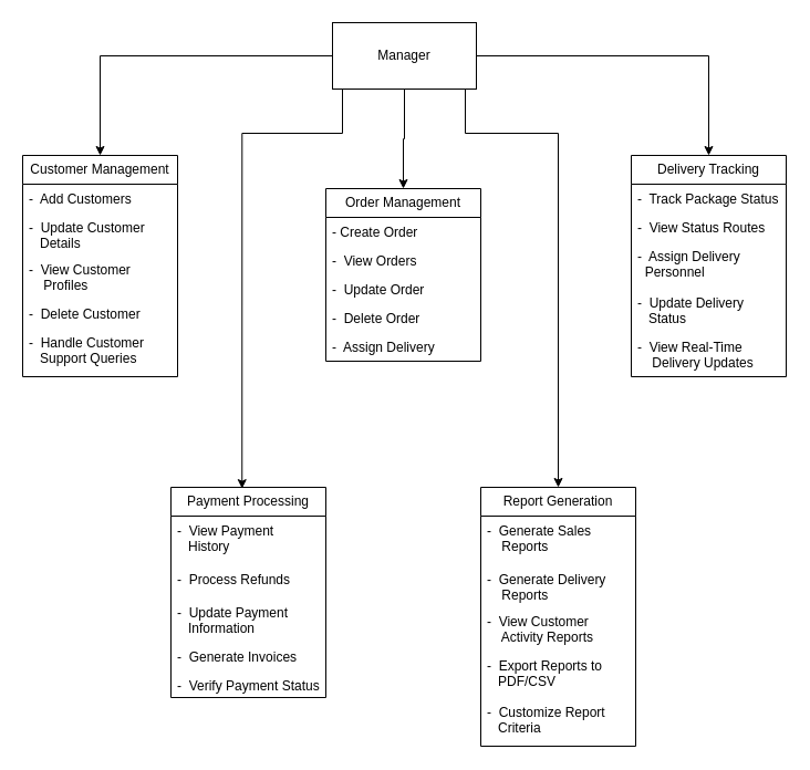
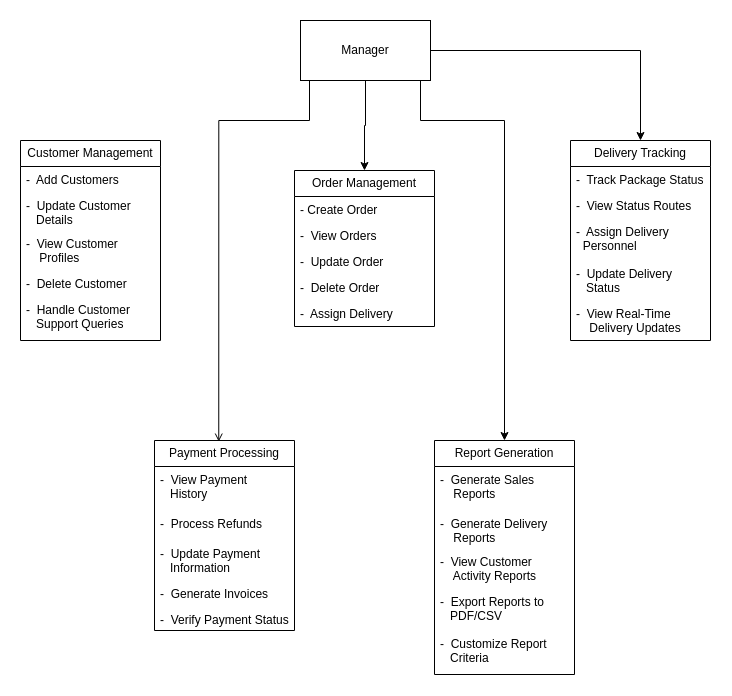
  <mxCell id="0" />
  <mxCell id="1" parent="0" />
  <mxCell id="2" style="edgeStyle=orthogonalEdgeStyle;rounded=0;orthogonalLoop=1;jettySize=auto;html=1;exitX=1;exitY=0.5;exitDx=0;exitDy=0;entryX=0.5;entryY=0;entryDx=0;entryDy=0;" edge="1" parent="1" source="6" target="13"><mxGeometry relative="1" as="geometry" /></mxCell>
  <mxCell id="3" style="edgeStyle=orthogonalEdgeStyle;rounded=0;orthogonalLoop=1;jettySize=auto;html=1;exitX=0.5;exitY=1;exitDx=0;exitDy=0;entryX=0.5;entryY=0;entryDx=0;entryDy=0;" edge="1" parent="1" source="6" target="7"><mxGeometry relative="1" as="geometry" /></mxCell>
- <mxCell id="4" style="edgeStyle=orthogonalEdgeStyle;rounded=0;orthogonalLoop=1;jettySize=auto;html=1;exitX=0;exitY=0.5;exitDx=0;exitDy=0;entryX=0.5;entryY=0;entryDx=0;entryDy=0;" edge="1" parent="1" source="6" target="19"><mxGeometry relative="1" as="geometry" /></mxCell>
  <mxCell id="5" style="edgeStyle=orthogonalEdgeStyle;rounded=0;orthogonalLoop=1;jettySize=auto;html=1;exitX=1;exitY=1;exitDx=0;exitDy=0;entryX=0.5;entryY=0;entryDx=0;entryDy=0;" edge="1" parent="1" source="6" target="31"><mxGeometry relative="1" as="geometry"><Array as="points"><mxPoint x="420" y="120" /><mxPoint x="504" y="120" /></Array></mxGeometry></mxCell>
  <mxCell id="6" value="Manager" style="html=1;whiteSpace=wrap;" vertex="1" parent="1"><mxGeometry x="300" y="20" width="130" height="60" as="geometry" /></mxCell>
  <mxCell id="7" value="Order Management" style="swimlane;fontStyle=0;childLayout=stackLayout;horizontal=1;startSize=26;fillColor=none;horizontalStack=0;resizeParent=1;resizeParentMax=0;resizeLast=0;collapsible=1;marginBottom=0;whiteSpace=wrap;html=1;" vertex="1" parent="1"><mxGeometry x="294" y="170" width="140" height="156" as="geometry" /></mxCell>
  <mxCell id="8" value="- Create Order&amp;nbsp;&amp;nbsp;&lt;div&gt;&lt;br&gt;&lt;/div&gt;" style="text;strokeColor=none;fillColor=none;align=left;verticalAlign=top;spacingLeft=4;spacingRight=4;overflow=hidden;rotatable=0;points=[[0,0.5],[1,0.5]];portConstraint=eastwest;whiteSpace=wrap;html=1;" vertex="1" parent="7"><mxGeometry y="26" width="140" height="26" as="geometry" /></mxCell>
  <mxCell id="9" value="-&amp;nbsp; View Orders&amp;nbsp;&amp;nbsp;&lt;div&gt;&lt;br&gt;&lt;/div&gt;" style="text;strokeColor=none;fillColor=none;align=left;verticalAlign=top;spacingLeft=4;spacingRight=4;overflow=hidden;rotatable=0;points=[[0,0.5],[1,0.5]];portConstraint=eastwest;whiteSpace=wrap;html=1;" vertex="1" parent="7"><mxGeometry y="52" width="140" height="26" as="geometry" /></mxCell>
  <mxCell id="10" value="-&amp;nbsp; Update Order&amp;nbsp; &amp;nbsp;&lt;div&gt;&lt;br&gt;&lt;/div&gt;" style="text;strokeColor=none;fillColor=none;align=left;verticalAlign=top;spacingLeft=4;spacingRight=4;overflow=hidden;rotatable=0;points=[[0,0.5],[1,0.5]];portConstraint=eastwest;whiteSpace=wrap;html=1;" vertex="1" parent="7"><mxGeometry y="78" width="140" height="26" as="geometry" /></mxCell>
  <mxCell id="11" value="-&amp;nbsp; Delete Order&lt;div&gt;&lt;br&gt;&lt;/div&gt;" style="text;strokeColor=none;fillColor=none;align=left;verticalAlign=top;spacingLeft=4;spacingRight=4;overflow=hidden;rotatable=0;points=[[0,0.5],[1,0.5]];portConstraint=eastwest;whiteSpace=wrap;html=1;" vertex="1" parent="7"><mxGeometry y="104" width="140" height="26" as="geometry" /></mxCell>
  <mxCell id="12" value="-&amp;nbsp; Assign Delivery&lt;div&gt;&lt;br&gt;&lt;/div&gt;" style="text;strokeColor=none;fillColor=none;align=left;verticalAlign=top;spacingLeft=4;spacingRight=4;overflow=hidden;rotatable=0;points=[[0,0.5],[1,0.5]];portConstraint=eastwest;whiteSpace=wrap;html=1;" vertex="1" parent="7"><mxGeometry y="130" width="140" height="26" as="geometry" /></mxCell>
  <mxCell id="13" value="Delivery Tracking" style="swimlane;fontStyle=0;childLayout=stackLayout;horizontal=1;startSize=26;fillColor=none;horizontalStack=0;resizeParent=1;resizeParentMax=0;resizeLast=0;collapsible=1;marginBottom=0;whiteSpace=wrap;html=1;" vertex="1" parent="1"><mxGeometry x="570" y="140" width="140" height="200" as="geometry" /></mxCell>
  <mxCell id="14" value="&lt;div&gt;-&amp;nbsp; Track Package Status&lt;/div&gt;" style="text;strokeColor=none;fillColor=none;align=left;verticalAlign=top;spacingLeft=4;spacingRight=4;overflow=hidden;rotatable=0;points=[[0,0.5],[1,0.5]];portConstraint=eastwest;whiteSpace=wrap;html=1;" vertex="1" parent="13"><mxGeometry y="26" width="140" height="26" as="geometry" /></mxCell>
  <mxCell id="15" value="-&amp;nbsp; View Status Routes&amp;nbsp;&lt;div&gt;&lt;br&gt;&lt;/div&gt;" style="text;strokeColor=none;fillColor=none;align=left;verticalAlign=top;spacingLeft=4;spacingRight=4;overflow=hidden;rotatable=0;points=[[0,0.5],[1,0.5]];portConstraint=eastwest;whiteSpace=wrap;html=1;" vertex="1" parent="13"><mxGeometry y="52" width="140" height="26" as="geometry" /></mxCell>
  <mxCell id="16" value="-&amp;nbsp; Assign Delivery&amp;nbsp; &amp;nbsp; &amp;nbsp; &amp;nbsp; &amp;nbsp; &amp;nbsp; &amp;nbsp; Personnel&amp;nbsp; &amp;nbsp;&lt;div&gt;&lt;br&gt;&lt;/div&gt;" style="text;strokeColor=none;fillColor=none;align=left;verticalAlign=top;spacingLeft=4;spacingRight=4;overflow=hidden;rotatable=0;points=[[0,0.5],[1,0.5]];portConstraint=eastwest;whiteSpace=wrap;html=1;" vertex="1" parent="13"><mxGeometry y="78" width="140" height="42" as="geometry" /></mxCell>
  <mxCell id="17" value="-&amp;nbsp; Update Delivery&amp;nbsp; &amp;nbsp; &amp;nbsp; &amp;nbsp; &amp;nbsp; &amp;nbsp; &amp;nbsp;Status&lt;div&gt;&lt;br&gt;&lt;/div&gt;" style="text;strokeColor=none;fillColor=none;align=left;verticalAlign=top;spacingLeft=4;spacingRight=4;overflow=hidden;rotatable=0;points=[[0,0.5],[1,0.5]];portConstraint=eastwest;whiteSpace=wrap;html=1;" vertex="1" parent="13"><mxGeometry y="120" width="140" height="40" as="geometry" /></mxCell>
  <mxCell id="18" value="-&amp;nbsp; View Real-Time&amp;nbsp; &amp;nbsp; &amp;nbsp; &amp;nbsp; &amp;nbsp; &amp;nbsp; &amp;nbsp; Delivery Updates&lt;div&gt;&lt;br&gt;&lt;/div&gt;" style="text;strokeColor=none;fillColor=none;align=left;verticalAlign=top;spacingLeft=4;spacingRight=4;overflow=hidden;rotatable=0;points=[[0,0.5],[1,0.5]];portConstraint=eastwest;whiteSpace=wrap;html=1;" vertex="1" parent="13"><mxGeometry y="160" width="140" height="40" as="geometry" /></mxCell>
  <mxCell id="19" value="Customer Management" style="swimlane;fontStyle=0;childLayout=stackLayout;horizontal=1;startSize=26;fillColor=none;horizontalStack=0;resizeParent=1;resizeParentMax=0;resizeLast=0;collapsible=1;marginBottom=0;whiteSpace=wrap;html=1;" vertex="1" parent="1"><mxGeometry x="20" y="140" width="140" height="200" as="geometry" /></mxCell>
  <mxCell id="20" value="-&amp;nbsp; Add Customers&amp;nbsp;&amp;nbsp;&lt;div&gt;&lt;br&gt;&lt;/div&gt;" style="text;strokeColor=none;fillColor=none;align=left;verticalAlign=top;spacingLeft=4;spacingRight=4;overflow=hidden;rotatable=0;points=[[0,0.5],[1,0.5]];portConstraint=eastwest;whiteSpace=wrap;html=1;" vertex="1" parent="19"><mxGeometry y="26" width="140" height="26" as="geometry" /></mxCell>
  <mxCell id="21" value="-&amp;nbsp; Update Customer&amp;nbsp; &amp;nbsp; &amp;nbsp; &amp;nbsp; &amp;nbsp; &amp;nbsp;Details&amp;nbsp;&amp;nbsp;&lt;div&gt;&lt;br&gt;&lt;/div&gt;" style="text;strokeColor=none;fillColor=none;align=left;verticalAlign=top;spacingLeft=4;spacingRight=4;overflow=hidden;rotatable=0;points=[[0,0.5],[1,0.5]];portConstraint=eastwest;whiteSpace=wrap;html=1;" vertex="1" parent="19"><mxGeometry y="52" width="140" height="38" as="geometry" /></mxCell>
  <mxCell id="22" value="-&amp;nbsp; View Customer&amp;nbsp; &amp;nbsp; &amp;nbsp; &amp;nbsp; &amp;nbsp; &amp;nbsp; &amp;nbsp; &amp;nbsp; Profiles&amp;nbsp; &amp;nbsp;&lt;div&gt;&lt;br&gt;&lt;/div&gt;" style="text;strokeColor=none;fillColor=none;align=left;verticalAlign=top;spacingLeft=4;spacingRight=4;overflow=hidden;rotatable=0;points=[[0,0.5],[1,0.5]];portConstraint=eastwest;whiteSpace=wrap;html=1;" vertex="1" parent="19"><mxGeometry y="90" width="140" height="40" as="geometry" /></mxCell>
  <mxCell id="23" value="-&amp;nbsp; Delete Customer&lt;div&gt;&lt;br&gt;&lt;/div&gt;" style="text;strokeColor=none;fillColor=none;align=left;verticalAlign=top;spacingLeft=4;spacingRight=4;overflow=hidden;rotatable=0;points=[[0,0.5],[1,0.5]];portConstraint=eastwest;whiteSpace=wrap;html=1;" vertex="1" parent="19"><mxGeometry y="130" width="140" height="26" as="geometry" /></mxCell>
  <mxCell id="24" value="-&amp;nbsp; Handle Customer&amp;nbsp; &amp;nbsp; &amp;nbsp; &amp;nbsp; &amp;nbsp; &amp;nbsp;Support Queries" style="text;strokeColor=none;fillColor=none;align=left;verticalAlign=top;spacingLeft=4;spacingRight=4;overflow=hidden;rotatable=0;points=[[0,0.5],[1,0.5]];portConstraint=eastwest;whiteSpace=wrap;html=1;" vertex="1" parent="19"><mxGeometry y="156" width="140" height="44" as="geometry" /></mxCell>
  <mxCell id="25" value="Payment Processing" style="swimlane;fontStyle=0;childLayout=stackLayout;horizontal=1;startSize=26;fillColor=none;horizontalStack=0;resizeParent=1;resizeParentMax=0;resizeLast=0;collapsible=1;marginBottom=0;whiteSpace=wrap;html=1;" vertex="1" parent="1"><mxGeometry x="154" y="440" width="140" height="190" as="geometry" /></mxCell>
  <mxCell id="26" value="-&amp;nbsp; View Payment&amp;nbsp; &amp;nbsp; &amp;nbsp; &amp;nbsp; &amp;nbsp; &amp;nbsp; &amp;nbsp; &amp;nbsp;History&amp;nbsp;&amp;nbsp;&lt;div&gt;&lt;br&gt;&lt;/div&gt;" style="text;strokeColor=none;fillColor=none;align=left;verticalAlign=top;spacingLeft=4;spacingRight=4;overflow=hidden;rotatable=0;points=[[0,0.5],[1,0.5]];portConstraint=eastwest;whiteSpace=wrap;html=1;" vertex="1" parent="25"><mxGeometry y="26" width="140" height="44" as="geometry" /></mxCell>
  <mxCell id="27" value="-&amp;nbsp; Process Refunds&amp;nbsp;&lt;div&gt;&lt;br&gt;&lt;/div&gt;" style="text;strokeColor=none;fillColor=none;align=left;verticalAlign=top;spacingLeft=4;spacingRight=4;overflow=hidden;rotatable=0;points=[[0,0.5],[1,0.5]];portConstraint=eastwest;whiteSpace=wrap;html=1;" vertex="1" parent="25"><mxGeometry y="70" width="140" height="30" as="geometry" /></mxCell>
  <mxCell id="28" value="-&amp;nbsp; Update Payment&amp;nbsp; &amp;nbsp; &amp;nbsp; &amp;nbsp; &amp;nbsp; &amp;nbsp;Information&amp;nbsp; &amp;nbsp;&lt;div&gt;&lt;br&gt;&lt;/div&gt;" style="text;strokeColor=none;fillColor=none;align=left;verticalAlign=top;spacingLeft=4;spacingRight=4;overflow=hidden;rotatable=0;points=[[0,0.5],[1,0.5]];portConstraint=eastwest;whiteSpace=wrap;html=1;" vertex="1" parent="25"><mxGeometry y="100" width="140" height="40" as="geometry" /></mxCell>
  <mxCell id="29" value="-&amp;nbsp; Generate Invoices&lt;div&gt;&lt;br&gt;&lt;/div&gt;" style="text;strokeColor=none;fillColor=none;align=left;verticalAlign=top;spacingLeft=4;spacingRight=4;overflow=hidden;rotatable=0;points=[[0,0.5],[1,0.5]];portConstraint=eastwest;whiteSpace=wrap;html=1;" vertex="1" parent="25"><mxGeometry y="140" width="140" height="26" as="geometry" /></mxCell>
  <mxCell id="30" value="-&amp;nbsp; Verify Payment Status" style="text;strokeColor=none;fillColor=none;align=left;verticalAlign=top;spacingLeft=4;spacingRight=4;overflow=hidden;rotatable=0;points=[[0,0.5],[1,0.5]];portConstraint=eastwest;whiteSpace=wrap;html=1;" vertex="1" parent="25"><mxGeometry y="166" width="140" height="24" as="geometry" /></mxCell>
  <mxCell id="31" value="Report Generation" style="swimlane;fontStyle=0;childLayout=stackLayout;horizontal=1;startSize=26;fillColor=none;horizontalStack=0;resizeParent=1;resizeParentMax=0;resizeLast=0;collapsible=1;marginBottom=0;whiteSpace=wrap;html=1;" vertex="1" parent="1"><mxGeometry x="434" y="440" width="140" height="234" as="geometry" /></mxCell>
  <mxCell id="32" value="-&amp;nbsp; Generate Sales&amp;nbsp; &amp;nbsp; &amp;nbsp; &amp;nbsp; &amp;nbsp; &amp;nbsp; &amp;nbsp; Reports&amp;nbsp;&amp;nbsp;&lt;div&gt;&lt;br&gt;&lt;/div&gt;" style="text;strokeColor=none;fillColor=none;align=left;verticalAlign=top;spacingLeft=4;spacingRight=4;overflow=hidden;rotatable=0;points=[[0,0.5],[1,0.5]];portConstraint=eastwest;whiteSpace=wrap;html=1;" vertex="1" parent="31"><mxGeometry y="26" width="140" height="44" as="geometry" /></mxCell>
  <mxCell id="33" value="-&amp;nbsp; Generate Delivery&amp;nbsp; &amp;nbsp; &amp;nbsp; &amp;nbsp; &amp;nbsp; Reports&amp;nbsp;&lt;div&gt;&lt;br&gt;&lt;/div&gt;" style="text;strokeColor=none;fillColor=none;align=left;verticalAlign=top;spacingLeft=4;spacingRight=4;overflow=hidden;rotatable=0;points=[[0,0.5],[1,0.5]];portConstraint=eastwest;whiteSpace=wrap;html=1;" vertex="1" parent="31"><mxGeometry y="70" width="140" height="38" as="geometry" /></mxCell>
  <mxCell id="34" value="-&amp;nbsp; View Customer&amp;nbsp; &amp;nbsp; &amp;nbsp; &amp;nbsp; &amp;nbsp; &amp;nbsp; &amp;nbsp; &amp;nbsp; Activity Reports&amp;nbsp; &amp;nbsp;&lt;div&gt;&lt;br&gt;&lt;/div&gt;" style="text;strokeColor=none;fillColor=none;align=left;verticalAlign=top;spacingLeft=4;spacingRight=4;overflow=hidden;rotatable=0;points=[[0,0.5],[1,0.5]];portConstraint=eastwest;whiteSpace=wrap;html=1;" vertex="1" parent="31"><mxGeometry y="108" width="140" height="40" as="geometry" /></mxCell>
  <mxCell id="35" value="-&amp;nbsp; Export Reports to&amp;nbsp; &amp;nbsp; &amp;nbsp; &amp;nbsp; &amp;nbsp; &amp;nbsp;PDF/CSV" style="text;strokeColor=none;fillColor=none;align=left;verticalAlign=top;spacingLeft=4;spacingRight=4;overflow=hidden;rotatable=0;points=[[0,0.5],[1,0.5]];portConstraint=eastwest;whiteSpace=wrap;html=1;" vertex="1" parent="31"><mxGeometry y="148" width="140" height="42" as="geometry" /></mxCell>
  <mxCell id="36" value="-&amp;nbsp; Customize Report&amp;nbsp; &amp;nbsp; &amp;nbsp; &amp;nbsp; &amp;nbsp;Criteria" style="text;strokeColor=none;fillColor=none;align=left;verticalAlign=top;spacingLeft=4;spacingRight=4;overflow=hidden;rotatable=0;points=[[0,0.5],[1,0.5]];portConstraint=eastwest;whiteSpace=wrap;html=1;" vertex="1" parent="31"><mxGeometry y="190" width="140" height="44" as="geometry" /></mxCell>
- <mxCell id="37" style="edgeStyle=orthogonalEdgeStyle;rounded=0;orthogonalLoop=1;jettySize=auto;html=1;exitX=0;exitY=1;exitDx=0;exitDy=0;entryX=0.459;entryY=0.006;entryDx=0;entryDy=0;entryPerimeter=0;" edge="1" parent="1" source="6" target="25"><mxGeometry relative="1" as="geometry"><Array as="points"><mxPoint x="309" y="120" /><mxPoint x="218" y="120" /></Array></mxGeometry></mxCell>
+ <mxCell id="37" style="edgeStyle=orthogonalEdgeStyle;rounded=0;orthogonalLoop=1;jettySize=auto;html=1;exitX=0;exitY=1;exitDx=0;exitDy=0;entryX=0.459;entryY=0.006;entryDx=0;entryDy=0;entryPerimeter=0;endArrow=open;" edge="1" parent="1" source="6" target="25"><mxGeometry relative="1" as="geometry"><Array as="points"><mxPoint x="309" y="120" /><mxPoint x="218" y="120" /></Array></mxGeometry></mxCell>
